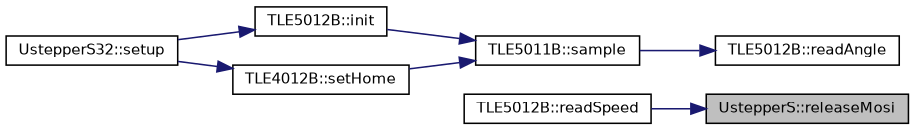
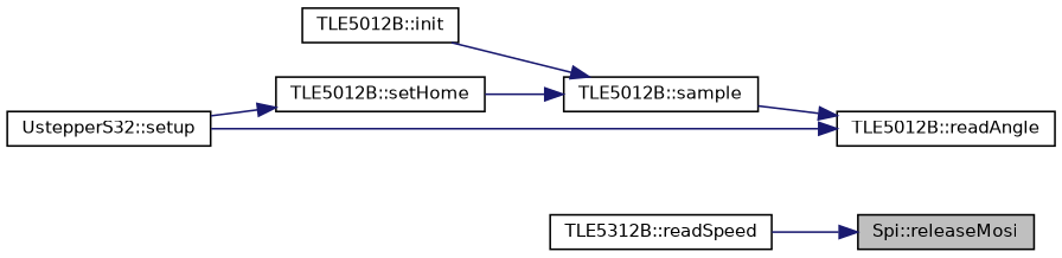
  digraph {
    rankdir=RL
    node [color=black fillcolor=white fontname=Helvetica fontsize=10 shape=record style=filled]
    edge [color=midnightblue dir=back fontname=Helvetica fontsize=10 labelfontname=Helvetica labelfontsize=10 style=solid]
-   n1 [fillcolor=grey75 fontcolor=black height=0.2 label="UstepperS::releaseMosi" width=0.4]
-   n2 [height=0.2 label="TLE5012B::readSpeed" width=0.4]
+   n1 [fillcolor=grey75 fontcolor=black height=0.2 label="Spi::releaseMosi" width=0.4]
+   n2 [height=0.2 label="TLE5312B::readSpeed" width=0.4]
    n3 [height=0.2 label="TLE5012B::readAngle" width=0.4]
-   n4 [height=0.2 label="TLE5011B::sample" width=0.4]
+   n4 [height=0.2 label="TLE5012B::sample" width=0.4]
    n5 [height=0.2 label="TLE5012B::init" width=0.4]
-   n6 [height=0.2 label="TLE4012B::setHome" width=0.4]
+   n6 [height=0.2 label="TLE5012B::setHome" width=0.4]
    n7 [height=0.2 label="UstepperS32::setup" width=0.4]
    n1 -> n2
    n3 -> n4
    n4 -> n5
    n4 -> n6
-   n5 -> n7
+   n3 -> n7
    n6 -> n7
  }
